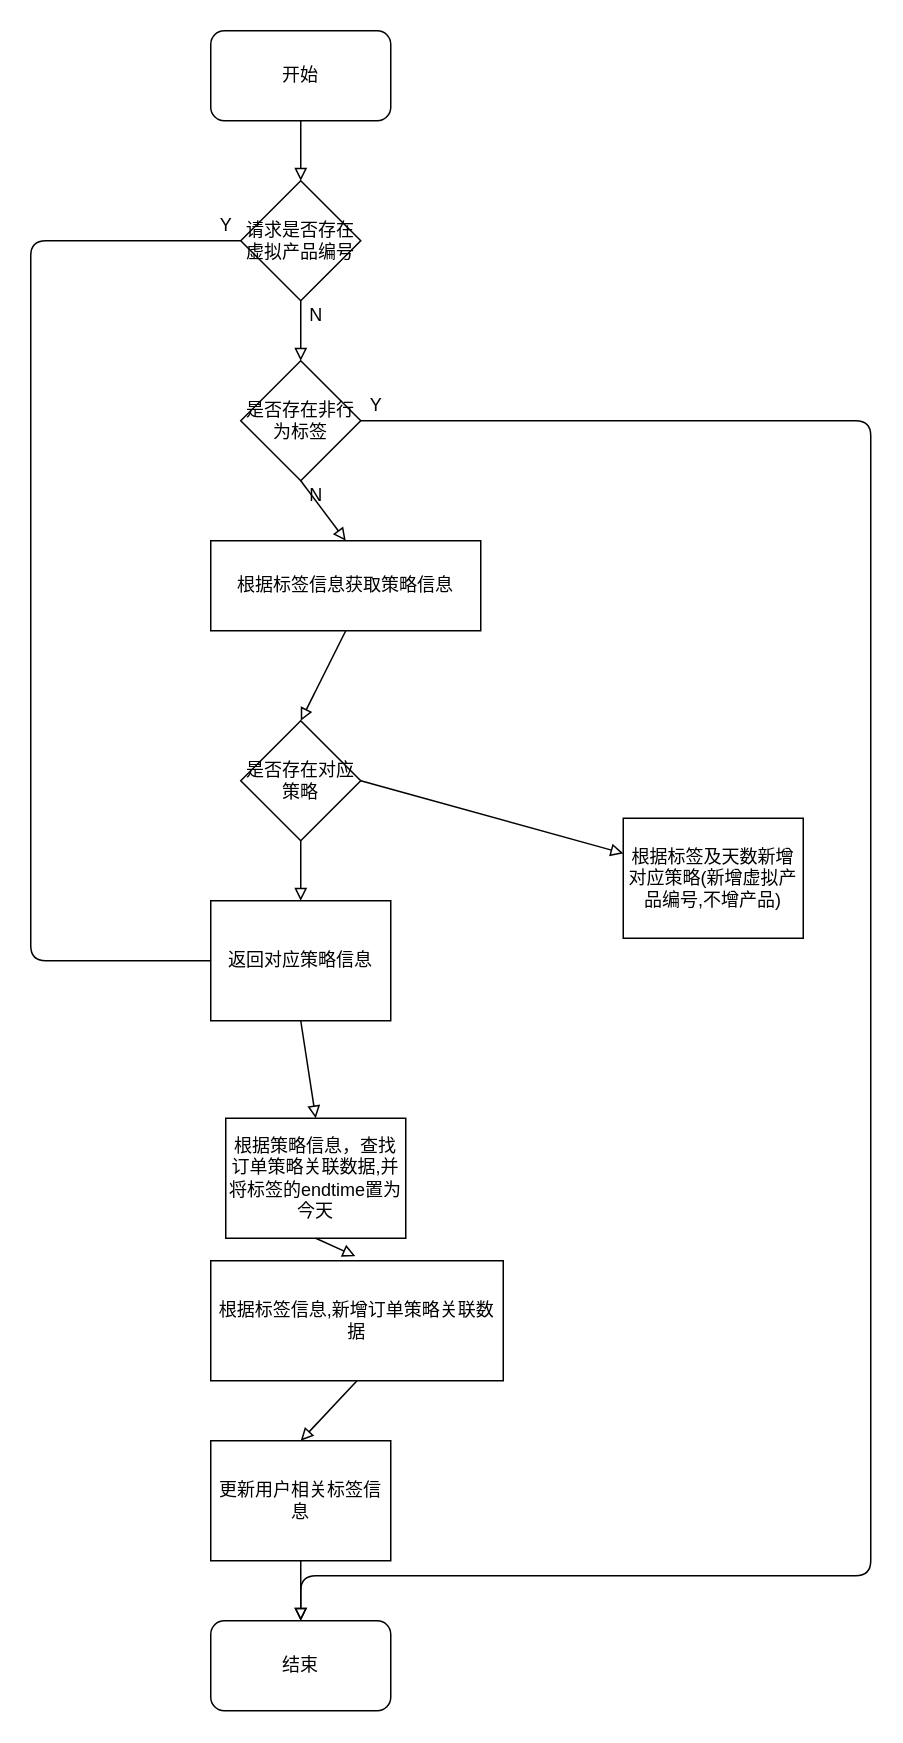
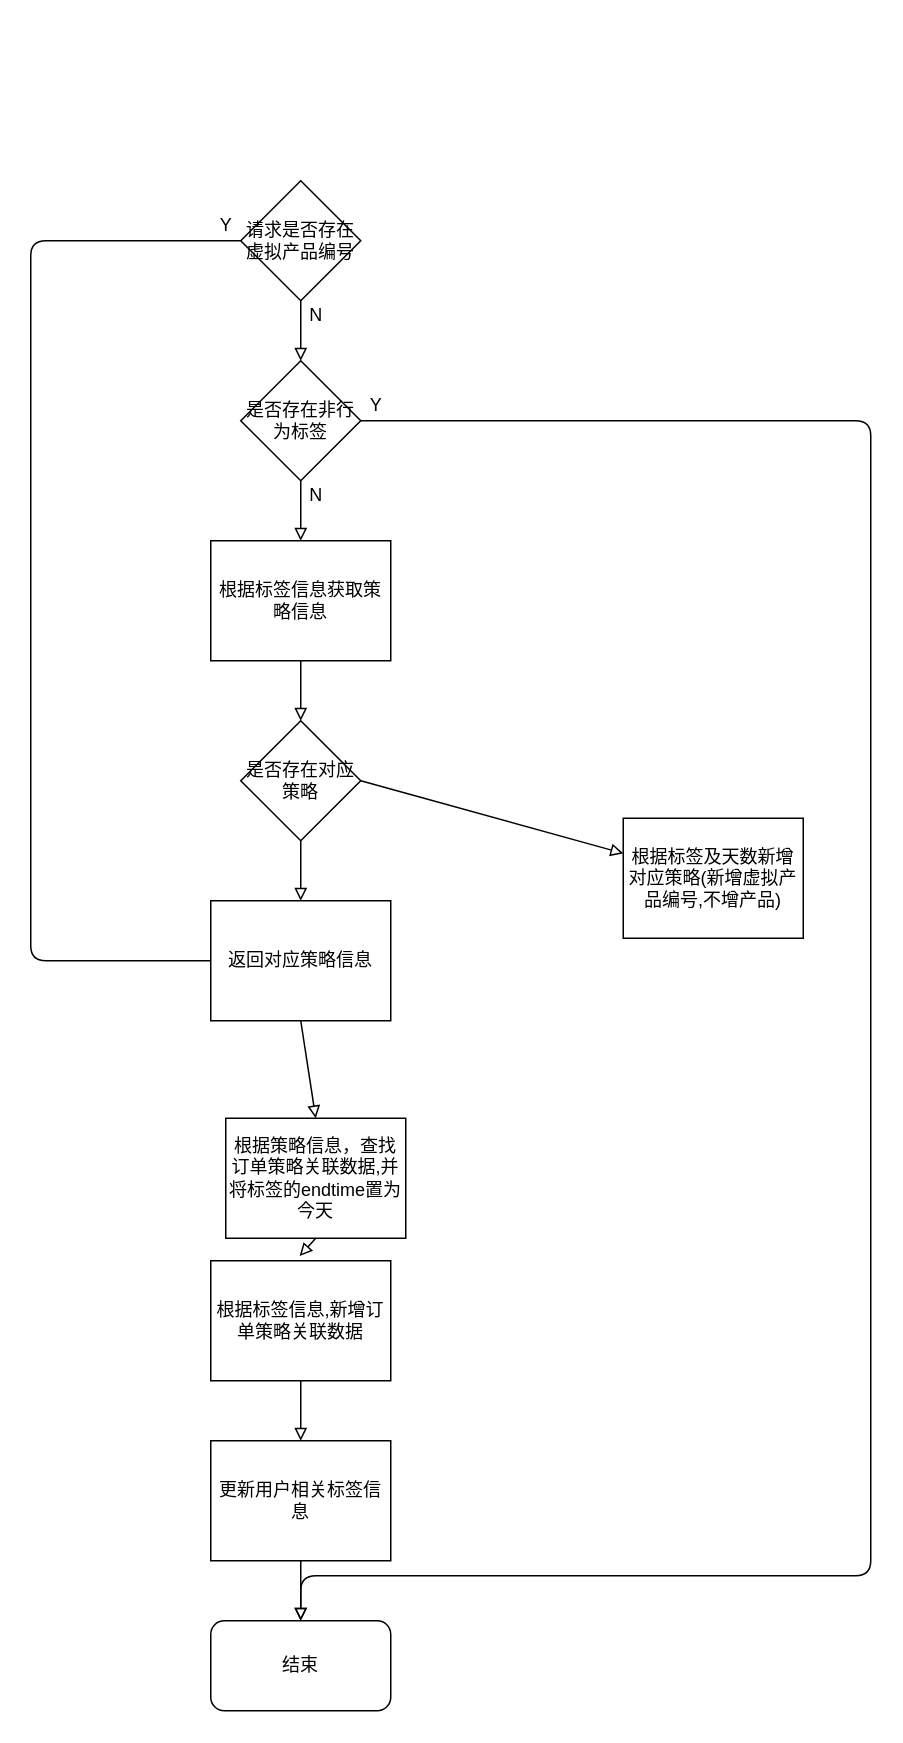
  <mxCell id="0" />
  <mxCell id="1" parent="0" />
- <mxCell id="2" value="开始" style="rounded=1;whiteSpace=wrap;html=1;" vertex="1" parent="1"><mxGeometry x="140" y="20" width="120" height="60" as="geometry" /></mxCell>
- <mxCell id="3" value="根据标签信息获取策略信息" style="rounded=0;whiteSpace=wrap;html=1;" vertex="1" parent="1"><mxGeometry x="140" y="360" width="180" height="60" as="geometry" /></mxCell>
+ <mxCell id="3" value="根据标签信息获取策略信息" style="rounded=0;whiteSpace=wrap;html=1;" vertex="1" parent="1"><mxGeometry x="140" y="360" width="120" height="80" as="geometry" /></mxCell>
  <mxCell id="4" value="是否存在对应策略" style="rhombus;whiteSpace=wrap;html=1;" vertex="1" parent="1"><mxGeometry x="160" y="480" width="80" height="80" as="geometry" /></mxCell>
  <mxCell id="5" value="返回对应策略信息" style="rounded=0;whiteSpace=wrap;html=1;" vertex="1" parent="1"><mxGeometry x="140" y="600" width="120" height="80" as="geometry" /></mxCell>
  <mxCell id="6" value="根据标签及天数新增对应策略(新增虚拟产品编号,不增产品)" style="rounded=0;whiteSpace=wrap;html=1;" vertex="1" parent="1"><mxGeometry x="415" y="545" width="120" height="80" as="geometry" /></mxCell>
  <mxCell id="7" value="根据策略信息，查找订单策略关联数据,并将标签的endtime置为今天" style="rounded=0;whiteSpace=wrap;html=1;" vertex="1" parent="1"><mxGeometry x="150" y="745" width="120" height="80" as="geometry" /></mxCell>
- <mxCell id="8" value="根据标签信息,新增订单策略关联数据" style="rounded=0;whiteSpace=wrap;html=1;" vertex="1" parent="1"><mxGeometry x="140" y="840" width="195" height="80" as="geometry" /></mxCell>
+ <mxCell id="8" value="根据标签信息,新增订单策略关联数据" style="rounded=0;whiteSpace=wrap;html=1;" vertex="1" parent="1"><mxGeometry x="140" y="840" width="120" height="80" as="geometry" /></mxCell>
  <mxCell id="9" value="更新用户相关标签信息" style="rounded=0;whiteSpace=wrap;html=1;" vertex="1" parent="1"><mxGeometry x="140" y="960" width="120" height="80" as="geometry" /></mxCell>
  <mxCell id="10" value="是否存在非行为标签" style="rhombus;whiteSpace=wrap;html=1;" vertex="1" parent="1"><mxGeometry x="160" y="240" width="80" height="80" as="geometry" /></mxCell>
  <mxCell id="11" value="请求是否存在虚拟产品编号" style="rhombus;whiteSpace=wrap;html=1;" vertex="1" parent="1"><mxGeometry x="160" y="120" width="80" height="80" as="geometry" /></mxCell>
- <mxCell id="12" value="" style="endArrow=block;html=1;endFill=0;exitX=0.5;exitY=1;exitDx=0;exitDy=0;" edge="1" parent="1" source="2" target="11"><mxGeometry width="50" height="50" relative="1" as="geometry"><mxPoint x="400" y="100" as="sourcePoint" /><mxPoint x="400" y="190" as="targetPoint" /></mxGeometry></mxCell>
  <mxCell id="13" value="" style="endArrow=block;html=1;endFill=0;exitX=0.5;exitY=1;exitDx=0;exitDy=0;entryX=0.5;entryY=0;entryDx=0;entryDy=0;" edge="1" parent="1" source="11" target="10"><mxGeometry width="50" height="50" relative="1" as="geometry"><mxPoint x="410" y="110" as="sourcePoint" /><mxPoint x="410" y="200" as="targetPoint" /></mxGeometry></mxCell>
  <mxCell id="14" value="" style="endArrow=block;html=1;endFill=0;exitX=0.5;exitY=1;exitDx=0;exitDy=0;entryX=0.5;entryY=0;entryDx=0;entryDy=0;" edge="1" parent="1" source="10" target="3"><mxGeometry width="50" height="50" relative="1" as="geometry"><mxPoint x="420" y="120" as="sourcePoint" /><mxPoint x="420" y="210" as="targetPoint" /></mxGeometry></mxCell>
  <mxCell id="15" value="" style="endArrow=block;html=1;endFill=0;exitX=0.5;exitY=1;exitDx=0;exitDy=0;entryX=0.5;entryY=0;entryDx=0;entryDy=0;" edge="1" parent="1" source="3" target="4"><mxGeometry width="50" height="50" relative="1" as="geometry"><mxPoint x="320" y="360" as="sourcePoint" /><mxPoint x="320" y="450" as="targetPoint" /></mxGeometry></mxCell>
  <mxCell id="16" value="" style="endArrow=block;html=1;endFill=0;exitX=0.5;exitY=1;exitDx=0;exitDy=0;" edge="1" parent="1" source="4" target="5"><mxGeometry width="50" height="50" relative="1" as="geometry"><mxPoint x="490" y="470" as="sourcePoint" /><mxPoint x="490" y="560" as="targetPoint" /></mxGeometry></mxCell>
  <mxCell id="17" value="" style="endArrow=block;html=1;endFill=0;exitX=1;exitY=0.5;exitDx=0;exitDy=0;" edge="1" parent="1" source="4" target="6"><mxGeometry width="50" height="50" relative="1" as="geometry"><mxPoint x="500" y="480" as="sourcePoint" /><mxPoint x="310" y="540" as="targetPoint" /></mxGeometry></mxCell>
  <mxCell id="18" value="" style="endArrow=block;html=1;endFill=0;exitX=0.5;exitY=1;exitDx=0;exitDy=0;entryX=0.5;entryY=0;entryDx=0;entryDy=0;" edge="1" parent="1" source="5" target="7"><mxGeometry width="50" height="50" relative="1" as="geometry"><mxPoint x="510" y="490" as="sourcePoint" /><mxPoint x="510" y="580" as="targetPoint" /></mxGeometry></mxCell>
  <mxCell id="19" value="" style="endArrow=block;html=1;endFill=0;exitX=0.5;exitY=1;exitDx=0;exitDy=0;entryX=0.494;entryY=-0.039;entryDx=0;entryDy=0;entryPerimeter=0;" edge="1" parent="1" source="7" target="8"><mxGeometry width="50" height="50" relative="1" as="geometry"><mxPoint x="520" y="500" as="sourcePoint" /><mxPoint x="520" y="590" as="targetPoint" /></mxGeometry></mxCell>
  <mxCell id="20" value="" style="endArrow=block;html=1;endFill=0;exitX=0.5;exitY=1;exitDx=0;exitDy=0;entryX=0.5;entryY=0;entryDx=0;entryDy=0;" edge="1" parent="1" source="8" target="9"><mxGeometry width="50" height="50" relative="1" as="geometry"><mxPoint x="360" y="840" as="sourcePoint" /><mxPoint x="360" y="930" as="targetPoint" /></mxGeometry></mxCell>
  <mxCell id="21" value="" style="endArrow=block;html=1;endFill=0;exitX=0.5;exitY=1;exitDx=0;exitDy=0;entryX=0.5;entryY=0;entryDx=0;entryDy=0;" edge="1" parent="1" source="9" target="23"><mxGeometry width="50" height="50" relative="1" as="geometry"><mxPoint x="370" y="850" as="sourcePoint" /><mxPoint x="370" y="940" as="targetPoint" /></mxGeometry></mxCell>
  <mxCell id="22" value="" style="endArrow=none;html=1;endFill=0;exitX=0;exitY=0.5;exitDx=0;exitDy=0;entryX=0;entryY=0.5;entryDx=0;entryDy=0;" edge="1" parent="1" source="11" target="5"><mxGeometry width="50" height="50" relative="1" as="geometry"><mxPoint x="540" y="460" as="sourcePoint" /><mxPoint x="70" y="570" as="targetPoint" /><Array as="points"><mxPoint x="20" y="160" /><mxPoint x="20" y="640" /></Array></mxGeometry></mxCell>
  <mxCell id="23" value="结束" style="rounded=1;whiteSpace=wrap;html=1;" vertex="1" parent="1"><mxGeometry x="140" y="1080" width="120" height="60" as="geometry" /></mxCell>
  <mxCell id="24" value="Y" style="text;html=1;align=center;verticalAlign=middle;resizable=0;points=[];autosize=1;" vertex="1" parent="1"><mxGeometry x="140" y="140" width="20" height="20" as="geometry" /></mxCell>
  <mxCell id="25" value="N" style="text;html=1;align=center;verticalAlign=middle;resizable=0;points=[];autosize=1;" vertex="1" parent="1"><mxGeometry x="200" y="200" width="20" height="20" as="geometry" /></mxCell>
  <mxCell id="26" value="N" style="text;html=1;align=center;verticalAlign=middle;resizable=0;points=[];autosize=1;" vertex="1" parent="1"><mxGeometry x="200" y="320" width="20" height="20" as="geometry" /></mxCell>
  <mxCell id="27" value="" style="endArrow=block;html=1;endFill=0;exitX=1;exitY=0.5;exitDx=0;exitDy=0;" edge="1" parent="1" source="10"><mxGeometry width="50" height="50" relative="1" as="geometry"><mxPoint x="260" y="279.58" as="sourcePoint" /><mxPoint x="200" y="1080" as="targetPoint" /><Array as="points"><mxPoint x="580" y="280" /><mxPoint x="580" y="1050" /><mxPoint x="200" y="1050" /></Array></mxGeometry></mxCell>
  <mxCell id="28" value="Y" style="text;html=1;align=center;verticalAlign=middle;resizable=0;points=[];autosize=1;" vertex="1" parent="1"><mxGeometry x="240" y="260" width="20" height="20" as="geometry" /></mxCell>
